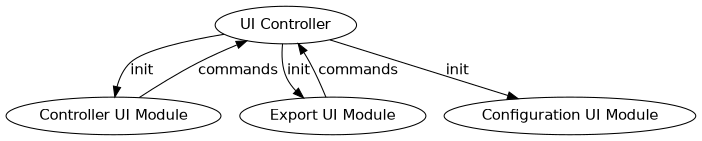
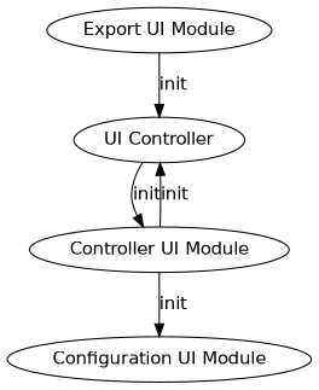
  digraph {
    color=gray
    fontname="DejaVu Sans"
    rankdir=TB
    node [fontname="DejaVu Sans"]
    edge [constant=false fontname="DejaVu Sans" style=solid]
    n1 [label="UI Controller"]
    n2 [label="Controller UI Module"]
    n3 [label="Export UI Module"]
    n4 [label="Configuration UI Module"]
    n1 -> n2 [label=init]
-   n1 -> n3 [label=init]
-   n1 -> n4 [label=init]
-   n2 -> n1 [label=commands]
-   n3 -> n1 [label=commands]
+   n2 -> n4 [label=init]
+   n2 -> n1 [label=init]
+   n3 -> n1 [label=init]
  }
